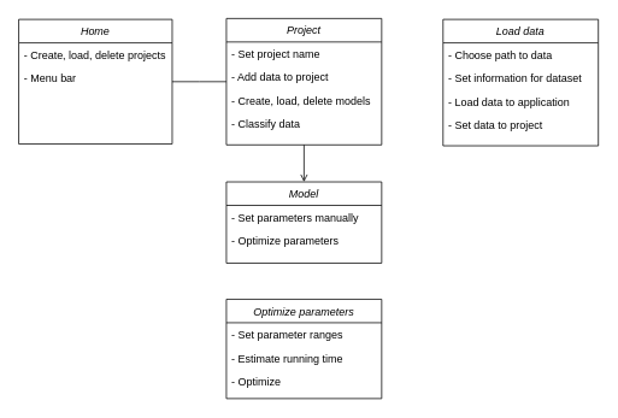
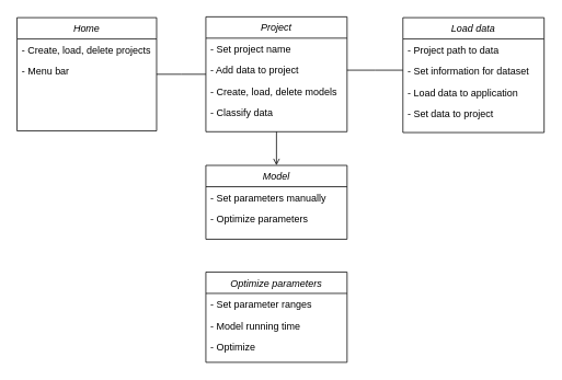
  <mxCell id="0" />
  <mxCell id="1" parent="0" />
  <mxCell id="2" value="Home" style="swimlane;fontStyle=2;align=center;verticalAlign=top;childLayout=stackLayout;horizontal=1;startSize=26;horizontalStack=0;resizeParent=1;resizeLast=0;collapsible=1;marginBottom=0;rounded=0;shadow=0;strokeWidth=1;" parent="1" vertex="1"><mxGeometry x="20" y="21" width="170" height="138" as="geometry"><mxRectangle x="230" y="140" width="160" height="26" as="alternateBounds" /></mxGeometry></mxCell>
  <mxCell id="3" value="- Create, load, delete projects" style="text;align=left;verticalAlign=top;spacingLeft=4;spacingRight=4;overflow=hidden;rotatable=0;points=[[0,0.5],[1,0.5]];portConstraint=eastwest;" parent="2" vertex="1"><mxGeometry y="26" width="170" height="26" as="geometry" /></mxCell>
  <mxCell id="4" value="- Menu bar &#10;" style="text;align=left;verticalAlign=top;spacingLeft=4;spacingRight=4;overflow=hidden;rotatable=0;points=[[0,0.5],[1,0.5]];portConstraint=eastwest;rounded=0;shadow=0;html=0;" vertex="1" parent="2"><mxGeometry y="52" width="170" height="26" as="geometry" /></mxCell>
  <mxCell id="5" value="Project" style="swimlane;fontStyle=2;align=center;verticalAlign=top;childLayout=stackLayout;horizontal=1;startSize=26;horizontalStack=0;resizeParent=1;resizeLast=0;collapsible=1;marginBottom=0;rounded=0;shadow=0;strokeWidth=1;" parent="1" vertex="1"><mxGeometry x="250" y="20" width="172" height="140" as="geometry"><mxRectangle x="550" y="140" width="160" height="26" as="alternateBounds" /></mxGeometry></mxCell>
  <mxCell id="6" value="- Set project name" style="text;align=left;verticalAlign=top;spacingLeft=4;spacingRight=4;overflow=hidden;rotatable=0;points=[[0,0.5],[1,0.5]];portConstraint=eastwest;" parent="5" vertex="1"><mxGeometry y="26" width="172" height="26" as="geometry" /></mxCell>
  <mxCell id="7" value="- Add data to project" style="text;align=left;verticalAlign=top;spacingLeft=4;spacingRight=4;overflow=hidden;rotatable=0;points=[[0,0.5],[1,0.5]];portConstraint=eastwest;rounded=0;shadow=0;html=0;" parent="5" vertex="1"><mxGeometry y="52" width="172" height="26" as="geometry" /></mxCell>
  <mxCell id="8" value="- Create, load, delete models" style="text;align=left;verticalAlign=top;spacingLeft=4;spacingRight=4;overflow=hidden;rotatable=0;points=[[0,0.5],[1,0.5]];portConstraint=eastwest;rounded=0;shadow=0;html=0;" parent="5" vertex="1"><mxGeometry y="78" width="172" height="26" as="geometry" /></mxCell>
  <mxCell id="9" value="- Classify data" style="text;align=left;verticalAlign=top;spacingLeft=4;spacingRight=4;overflow=hidden;rotatable=0;points=[[0,0.5],[1,0.5]];portConstraint=eastwest;rounded=0;shadow=0;html=0;" parent="5" vertex="1"><mxGeometry y="104" width="172" height="26" as="geometry" /></mxCell>
  <mxCell id="10" value="" style="endArrow=none;shadow=0;strokeWidth=1;strokeColor=#000000;rounded=0;endFill=0;edgeStyle=elbowEdgeStyle;elbow=vertical;" parent="1" source="2" target="5" edge="1"><mxGeometry x="0.5" y="41" relative="1" as="geometry"><mxPoint x="310" y="93" as="sourcePoint" /><mxPoint x="470" y="93" as="targetPoint" /><mxPoint x="-40" y="32" as="offset" /></mxGeometry></mxCell>
  <mxCell id="11" value="Load data" style="swimlane;fontStyle=2;align=center;verticalAlign=top;childLayout=stackLayout;horizontal=1;startSize=26;horizontalStack=0;resizeParent=1;resizeLast=0;collapsible=1;marginBottom=0;rounded=0;shadow=0;strokeWidth=1;" vertex="1" parent="1"><mxGeometry x="490" y="21" width="172" height="140" as="geometry"><mxRectangle x="550" y="140" width="160" height="26" as="alternateBounds" /></mxGeometry></mxCell>
- <mxCell id="12" value="- Choose path to data" style="text;align=left;verticalAlign=top;spacingLeft=4;spacingRight=4;overflow=hidden;rotatable=0;points=[[0,0.5],[1,0.5]];portConstraint=eastwest;" vertex="1" parent="11"><mxGeometry y="26" width="172" height="26" as="geometry" /></mxCell>
+ <mxCell id="12" value="- Project path to data" style="text;align=left;verticalAlign=top;spacingLeft=4;spacingRight=4;overflow=hidden;rotatable=0;points=[[0,0.5],[1,0.5]];portConstraint=eastwest;" vertex="1" parent="11"><mxGeometry y="26" width="172" height="26" as="geometry" /></mxCell>
  <mxCell id="13" value="- Set information for dataset" style="text;align=left;verticalAlign=top;spacingLeft=4;spacingRight=4;overflow=hidden;rotatable=0;points=[[0,0.5],[1,0.5]];portConstraint=eastwest;rounded=0;shadow=0;html=0;" vertex="1" parent="11"><mxGeometry y="52" width="172" height="26" as="geometry" /></mxCell>
  <mxCell id="14" value="- Load data to application" style="text;align=left;verticalAlign=top;spacingLeft=4;spacingRight=4;overflow=hidden;rotatable=0;points=[[0,0.5],[1,0.5]];portConstraint=eastwest;rounded=0;shadow=0;html=0;" vertex="1" parent="11"><mxGeometry y="78" width="172" height="26" as="geometry" /></mxCell>
  <mxCell id="15" value="- Set data to project" style="text;align=left;verticalAlign=top;spacingLeft=4;spacingRight=4;overflow=hidden;rotatable=0;points=[[0,0.5],[1,0.5]];portConstraint=eastwest;rounded=0;shadow=0;html=0;" vertex="1" parent="11"><mxGeometry y="104" width="172" height="26" as="geometry" /></mxCell>
+ <mxCell id="16" value="" style="endArrow=none;shadow=0;strokeWidth=1;strokeColor=#000000;rounded=0;endFill=0;edgeStyle=elbowEdgeStyle;elbow=vertical;exitX=1;exitY=0.5;exitDx=0;exitDy=0;" edge="1" parent="1" target="11" source="7"><mxGeometry x="0.5" y="41" relative="1" as="geometry"><mxPoint x="430" y="91" as="sourcePoint" /><mxPoint x="710" y="94" as="targetPoint" /><mxPoint x="-40" y="32" as="offset" /></mxGeometry></mxCell>
  <mxCell id="17" value="Model" style="swimlane;fontStyle=2;align=center;verticalAlign=top;childLayout=stackLayout;horizontal=1;startSize=26;horizontalStack=0;resizeParent=1;resizeLast=0;collapsible=1;marginBottom=0;rounded=0;shadow=0;strokeWidth=1;" vertex="1" parent="1"><mxGeometry x="250" y="201" width="172" height="90" as="geometry"><mxRectangle x="550" y="140" width="160" height="26" as="alternateBounds" /></mxGeometry></mxCell>
  <mxCell id="18" value="- Set parameters manually" style="text;align=left;verticalAlign=top;spacingLeft=4;spacingRight=4;overflow=hidden;rotatable=0;points=[[0,0.5],[1,0.5]];portConstraint=eastwest;" vertex="1" parent="17"><mxGeometry y="26" width="172" height="26" as="geometry" /></mxCell>
  <mxCell id="19" value="- Optimize parameters" style="text;align=left;verticalAlign=top;spacingLeft=4;spacingRight=4;overflow=hidden;rotatable=0;points=[[0,0.5],[1,0.5]];portConstraint=eastwest;rounded=0;shadow=0;html=0;" vertex="1" parent="17"><mxGeometry y="52" width="172" height="26" as="geometry" /></mxCell>
  <mxCell id="20" value="" style="endArrow=open;shadow=0;strokeWidth=1;strokeColor=#000000;rounded=0;endFill=0;edgeStyle=elbowEdgeStyle;elbow=vertical;exitX=0.5;exitY=1;exitDx=0;exitDy=0;" edge="1" parent="1" target="17" source="5"><mxGeometry x="0.5" y="41" relative="1" as="geometry"><mxPoint x="190" y="311" as="sourcePoint" /><mxPoint x="470" y="314" as="targetPoint" /><mxPoint x="-40" y="32" as="offset" /></mxGeometry></mxCell>
  <mxCell id="21" value="Optimize parameters" style="swimlane;fontStyle=2;align=center;verticalAlign=top;childLayout=stackLayout;horizontal=1;startSize=26;horizontalStack=0;resizeParent=1;resizeLast=0;collapsible=1;marginBottom=0;rounded=0;shadow=0;strokeWidth=1;" vertex="1" parent="1"><mxGeometry x="250" y="331" width="172" height="110" as="geometry"><mxRectangle x="550" y="140" width="160" height="26" as="alternateBounds" /></mxGeometry></mxCell>
  <mxCell id="22" value="- Set parameter ranges" style="text;align=left;verticalAlign=top;spacingLeft=4;spacingRight=4;overflow=hidden;rotatable=0;points=[[0,0.5],[1,0.5]];portConstraint=eastwest;" vertex="1" parent="21"><mxGeometry y="26" width="172" height="26" as="geometry" /></mxCell>
- <mxCell id="23" value="- Estimate running time" style="text;align=left;verticalAlign=top;spacingLeft=4;spacingRight=4;overflow=hidden;rotatable=0;points=[[0,0.5],[1,0.5]];portConstraint=eastwest;rounded=0;shadow=0;html=0;" vertex="1" parent="21"><mxGeometry y="52" width="172" height="26" as="geometry" /></mxCell>
+ <mxCell id="23" value="- Model running time" style="text;align=left;verticalAlign=top;spacingLeft=4;spacingRight=4;overflow=hidden;rotatable=0;points=[[0,0.5],[1,0.5]];portConstraint=eastwest;rounded=0;shadow=0;html=0;" vertex="1" parent="21"><mxGeometry y="52" width="172" height="26" as="geometry" /></mxCell>
  <mxCell id="24" value="- Optimize" style="text;align=left;verticalAlign=top;spacingLeft=4;spacingRight=4;overflow=hidden;rotatable=0;points=[[0,0.5],[1,0.5]];portConstraint=eastwest;rounded=0;shadow=0;html=0;" vertex="1" parent="21"><mxGeometry y="78" width="172" height="26" as="geometry" /></mxCell>
